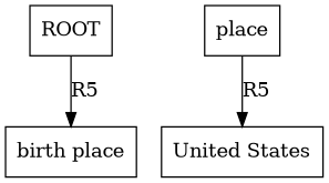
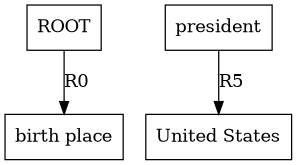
  digraph {
    labelloc=t
    node [shape=box]
    n1 [label=ROOT]
    n2 [label="birth place"]
-   n3 [label=place]
+   n3 [label=president]
    n4 [label="United States"]
-   n1 -> n2 [label=R5]
+   n1 -> n2 [label=R0]
    n3 -> n4 [label=R5]
  }
